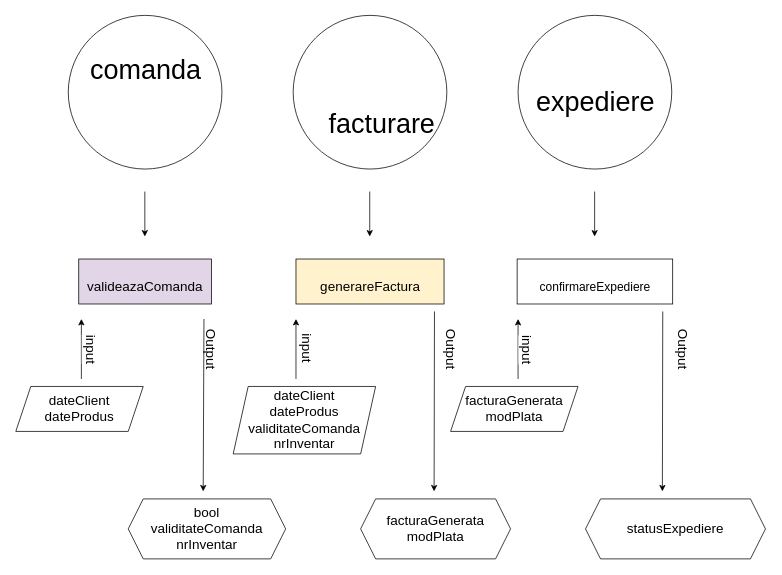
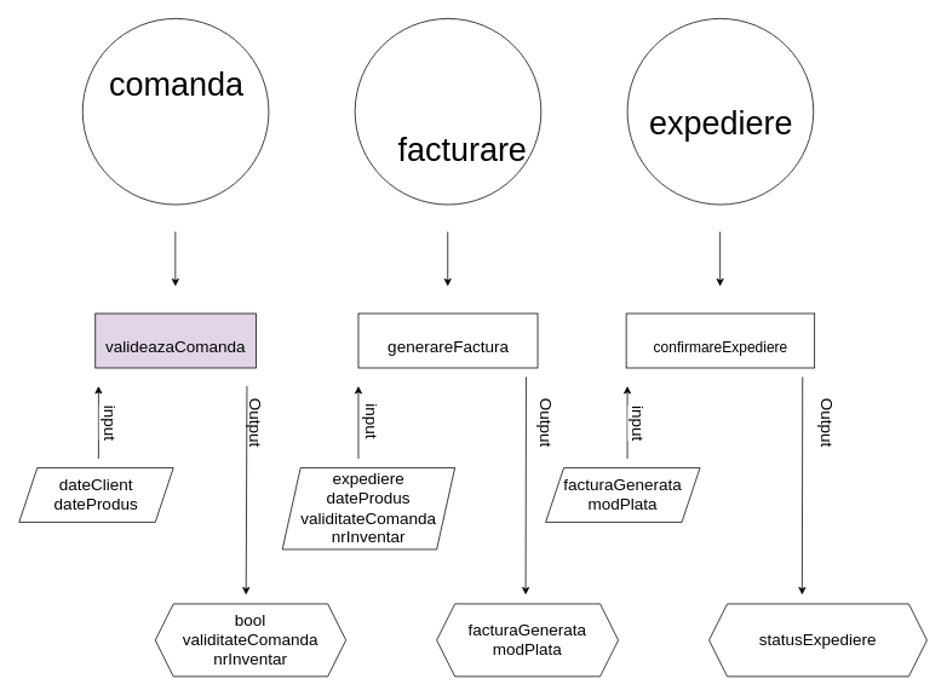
  <mxCell id="0" />
  <mxCell id="1" parent="0" />
  <mxCell id="2" value="" style="ellipse;whiteSpace=wrap;html=1;aspect=fixed;" vertex="1" parent="1"><mxGeometry x="90" y="20" width="205" height="205" as="geometry" /></mxCell>
  <mxCell id="3" value="&lt;font style=&quot;font-size: 36px;&quot;&gt;comanda&lt;/font&gt;" style="text;html=1;align=center;verticalAlign=middle;resizable=0;points=[];autosize=1;strokeColor=none;fillColor=none;" vertex="1" parent="1"><mxGeometry x="107.5" y="62.5" width="170" height="60" as="geometry" /></mxCell>
  <mxCell id="4" value="" style="ellipse;whiteSpace=wrap;html=1;aspect=fixed;" vertex="1" parent="1"><mxGeometry x="390" y="20" width="205" height="205" as="geometry" /></mxCell>
  <mxCell id="5" value="" style="ellipse;whiteSpace=wrap;html=1;aspect=fixed;" vertex="1" parent="1"><mxGeometry x="690" y="20" width="205" height="205" as="geometry" /></mxCell>
  <mxCell id="6" value="&lt;span style=&quot;font-size: 36px;&quot;&gt;facturare&lt;/span&gt;" style="text;html=1;align=center;verticalAlign=middle;resizable=0;points=[];autosize=1;strokeColor=none;fillColor=none;" vertex="1" parent="1"><mxGeometry x="422.5" y="135" width="170" height="60" as="geometry" /></mxCell>
  <mxCell id="7" value="&lt;span style=&quot;font-size: 36px;&quot;&gt;expediere&lt;/span&gt;" style="text;html=1;align=center;verticalAlign=middle;resizable=0;points=[];autosize=1;strokeColor=none;fillColor=none;" vertex="1" parent="1"><mxGeometry x="702.5" y="105" width="180" height="60" as="geometry" /></mxCell>
  <mxCell id="8" value="" style="endArrow=classic;html=1;rounded=0;fontSize=36;" edge="1" parent="1"><mxGeometry width="50" height="50" relative="1" as="geometry"><mxPoint x="192.13" y="255" as="sourcePoint" /><mxPoint x="192.13" y="315" as="targetPoint" /><Array as="points"><mxPoint x="192.13" y="285" /></Array></mxGeometry></mxCell>
  <mxCell id="9" value="" style="endArrow=classic;html=1;rounded=0;fontSize=36;" edge="1" parent="1"><mxGeometry width="50" height="50" relative="1" as="geometry"><mxPoint x="492.13" y="255" as="sourcePoint" /><mxPoint x="492.13" y="315" as="targetPoint" /><Array as="points"><mxPoint x="492.13" y="285" /></Array></mxGeometry></mxCell>
  <mxCell id="10" value="" style="endArrow=classic;html=1;rounded=0;fontSize=36;" edge="1" parent="1"><mxGeometry width="50" height="50" relative="1" as="geometry"><mxPoint x="792.13" y="255" as="sourcePoint" /><mxPoint x="792.13" y="315" as="targetPoint" /><Array as="points"><mxPoint x="792.13" y="285" /></Array></mxGeometry></mxCell>
  <mxCell id="11" value="&lt;font style=&quot;font-size: 18px;&quot;&gt;valideazaComanda&lt;/font&gt;" style="rounded=0;whiteSpace=wrap;html=1;fontSize=36;fillColor=#e1d5e7;" vertex="1" parent="1"><mxGeometry x="104" y="345" width="177" height="60" as="geometry" /></mxCell>
- <mxCell id="12" value="&lt;font style=&quot;font-size: 18px;&quot;&gt;generareFactura&lt;/font&gt;" style="rounded=0;whiteSpace=wrap;html=1;fontSize=36;fillColor=#fff2cc;" vertex="1" parent="1"><mxGeometry x="393.75" y="345" width="197.5" height="60" as="geometry" /></mxCell>
+ <mxCell id="12" value="&lt;font style=&quot;font-size: 18px;&quot;&gt;generareFactura&lt;/font&gt;" style="rounded=0;whiteSpace=wrap;html=1;fontSize=36;" vertex="1" parent="1"><mxGeometry x="393.75" y="345" width="197.5" height="60" as="geometry" /></mxCell>
  <mxCell id="13" value="&lt;font size=&quot;3&quot;&gt;confirmareExpediere&lt;/font&gt;" style="rounded=0;whiteSpace=wrap;html=1;fontSize=36;" vertex="1" parent="1"><mxGeometry x="688.75" y="345" width="207.5" height="60" as="geometry" /></mxCell>
  <mxCell id="14" value="" style="endArrow=classic;html=1;rounded=0;fontSize=18;" edge="1" parent="1"><mxGeometry width="50" height="50" relative="1" as="geometry"><mxPoint x="107.5" y="505" as="sourcePoint" /><mxPoint x="107.5" y="425" as="targetPoint" /><Array as="points"><mxPoint x="107.5" y="485" /></Array></mxGeometry></mxCell>
  <mxCell id="15" value="input&lt;br&gt;" style="edgeLabel;html=1;align=center;verticalAlign=middle;resizable=0;points=[];fontSize=18;rotation=90;" vertex="1" connectable="0" parent="14"><mxGeometry x="0.832" relative="1" as="geometry"><mxPoint x="13" y="33" as="offset" /></mxGeometry></mxCell>
  <mxCell id="16" value="" style="endArrow=classic;html=1;rounded=0;fontSize=18;" edge="1" parent="1"><mxGeometry width="50" height="50" relative="1" as="geometry"><mxPoint x="393.75" y="505" as="sourcePoint" /><mxPoint x="393.75" y="425" as="targetPoint" /><Array as="points"><mxPoint x="393.75" y="485" /></Array></mxGeometry></mxCell>
  <mxCell id="17" value="" style="endArrow=classic;html=1;rounded=0;fontSize=18;" edge="1" parent="1"><mxGeometry width="50" height="50" relative="1" as="geometry"><mxPoint x="690" y="505" as="sourcePoint" /><mxPoint x="690" y="425" as="targetPoint" /><Array as="points"><mxPoint x="690" y="485" /></Array></mxGeometry></mxCell>
  <mxCell id="18" value="input" style="edgeLabel;html=1;align=center;verticalAlign=middle;resizable=0;points=[];fontSize=18;rotation=90;" vertex="1" connectable="0" parent="17"><mxGeometry x="0.821" y="-2" relative="1" as="geometry"><mxPoint x="11" y="33" as="offset" /></mxGeometry></mxCell>
  <mxCell id="19" value="input&lt;br&gt;" style="edgeLabel;html=1;align=center;verticalAlign=middle;resizable=0;points=[];fontSize=18;rotation=90;" vertex="1" connectable="0" parent="1"><mxGeometry x="150" y="474.667" as="geometry"><mxPoint x="-12.0" y="-258" as="offset" /></mxGeometry></mxCell>
  <mxCell id="20" value="dateClient&lt;br&gt;dateProdus" style="shape=parallelogram;perimeter=parallelogramPerimeter;whiteSpace=wrap;html=1;fixedSize=1;fontSize=18;" vertex="1" parent="1"><mxGeometry x="20" y="515" width="170" height="60" as="geometry" /></mxCell>
  <mxCell id="21" value="facturaGenerata&lt;br&gt;modPlata" style="shape=parallelogram;perimeter=parallelogramPerimeter;whiteSpace=wrap;html=1;fixedSize=1;fontSize=18;" vertex="1" parent="1"><mxGeometry x="600" y="515" width="170" height="60" as="geometry" /></mxCell>
  <mxCell id="22" value="" style="endArrow=classic;html=1;rounded=0;fontSize=18;" edge="1" parent="1"><mxGeometry width="50" height="50" relative="1" as="geometry"><mxPoint x="271" y="425" as="sourcePoint" /><mxPoint x="270" y="655" as="targetPoint" /></mxGeometry></mxCell>
  <mxCell id="23" value="bool&lt;br&gt;validitateComanda&lt;br&gt;nrInventar" style="shape=hexagon;perimeter=hexagonPerimeter2;whiteSpace=wrap;html=1;fixedSize=1;fontSize=18;" vertex="1" parent="1"><mxGeometry x="170" y="665" width="210" height="80" as="geometry" /></mxCell>
  <mxCell id="24" value="" style="endArrow=classic;html=1;rounded=0;fontSize=18;" edge="1" parent="1"><mxGeometry width="50" height="50" relative="1" as="geometry"><mxPoint x="578.5" y="415" as="sourcePoint" /><mxPoint x="578" y="655" as="targetPoint" /></mxGeometry></mxCell>
  <mxCell id="25" value="facturaGenerata&lt;br&gt;modPlata" style="shape=hexagon;perimeter=hexagonPerimeter2;whiteSpace=wrap;html=1;fixedSize=1;fontSize=18;" vertex="1" parent="1"><mxGeometry x="480" y="665" width="200" height="80" as="geometry" /></mxCell>
  <mxCell id="26" value="" style="endArrow=classic;html=1;rounded=0;fontSize=18;" edge="1" parent="1"><mxGeometry width="50" height="50" relative="1" as="geometry"><mxPoint x="883" y="415" as="sourcePoint" /><mxPoint x="882.5" y="655" as="targetPoint" /></mxGeometry></mxCell>
  <mxCell id="27" value="statusExpediere" style="shape=hexagon;perimeter=hexagonPerimeter2;whiteSpace=wrap;html=1;fixedSize=1;fontSize=18;" vertex="1" parent="1"><mxGeometry x="780" y="665" width="240" height="80" as="geometry" /></mxCell>
- <mxCell id="28" value="dateClient&lt;br&gt;dateProdus&lt;br&gt;validitateComanda&lt;br&gt;nrInventar" style="shape=parallelogram;perimeter=parallelogramPerimeter;whiteSpace=wrap;html=1;fixedSize=1;fontSize=18;" vertex="1" parent="1"><mxGeometry x="310" y="515" width="190" height="90" as="geometry" /></mxCell>
+ <mxCell id="28" value="expediere&lt;br&gt;dateProdus&lt;br&gt;validitateComanda&lt;br&gt;nrInventar" style="shape=parallelogram;perimeter=parallelogramPerimeter;whiteSpace=wrap;html=1;fixedSize=1;fontSize=18;" vertex="1" parent="1"><mxGeometry x="310" y="515" width="190" height="90" as="geometry" /></mxCell>
  <mxCell id="29" value="Output&lt;br&gt;" style="text;html=1;align=center;verticalAlign=middle;resizable=0;points=[];autosize=1;strokeColor=none;fillColor=none;fontSize=18;rotation=90;" vertex="1" parent="1"><mxGeometry x="240" y="445" width="80" height="40" as="geometry" /></mxCell>
  <mxCell id="30" value="Output&lt;br&gt;" style="text;html=1;align=center;verticalAlign=middle;resizable=0;points=[];autosize=1;strokeColor=none;fillColor=none;fontSize=18;rotation=90;" vertex="1" parent="1"><mxGeometry x="560" y="445" width="80" height="40" as="geometry" /></mxCell>
  <mxCell id="31" value="Output&lt;br&gt;" style="text;html=1;align=center;verticalAlign=middle;resizable=0;points=[];autosize=1;strokeColor=none;fillColor=none;fontSize=18;rotation=90;" vertex="1" parent="1"><mxGeometry x="870" y="445" width="80" height="40" as="geometry" /></mxCell>
